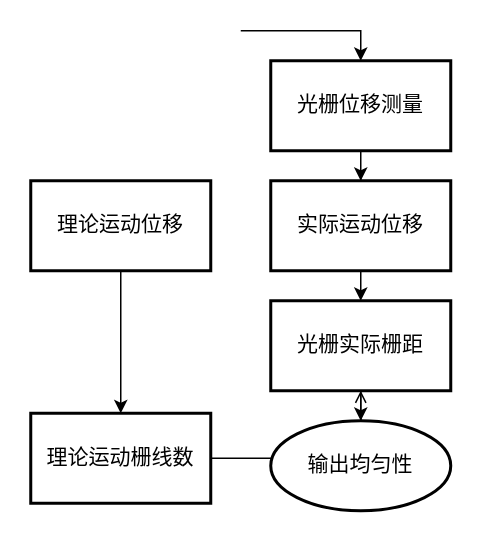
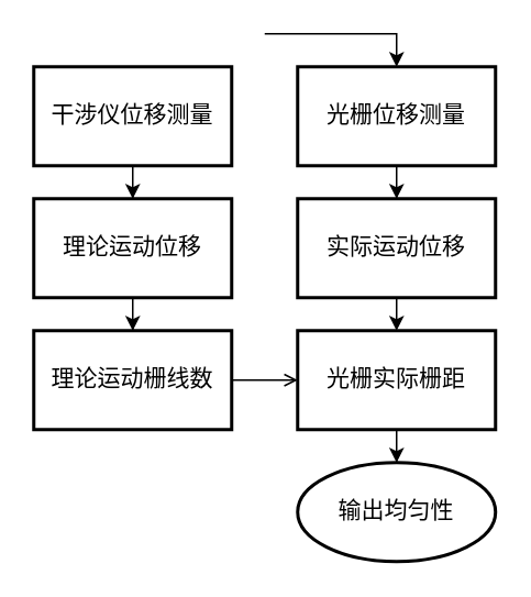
  <mxCell id="0" />
  <mxCell id="1" parent="0" />
+ <mxCell id="2" value="" style="edgeStyle=orthogonalEdgeStyle;rounded=0;orthogonalLoop=1;jettySize=auto;html=1;fontFamily=Times New Roman;fontSize=14;fontStyle=1" parent="1" source="3" target="7" edge="1"><mxGeometry relative="1" as="geometry" /></mxCell>
+ <mxCell id="3" value="&lt;span style=&quot;font-weight: normal;&quot;&gt;干涉仪位移测量&lt;/span&gt;" style="whiteSpace=wrap;html=1;strokeWidth=2;fontFamily=Times New Roman;fontSize=14;fontStyle=1" parent="1" vertex="1"><mxGeometry x="20" y="40" width="120" height="60" as="geometry" /></mxCell>
  <mxCell id="4" value="" style="edgeStyle=orthogonalEdgeStyle;rounded=0;orthogonalLoop=1;jettySize=auto;html=1;fontFamily=Times New Roman;fontSize=14;fontStyle=1" parent="1" source="5" target="8" edge="1"><mxGeometry relative="1" as="geometry" /></mxCell>
  <mxCell id="5" value="&lt;span style=&quot;font-weight: normal;&quot;&gt;光栅位移测量&lt;/span&gt;" style="whiteSpace=wrap;html=1;strokeWidth=2;fontFamily=Times New Roman;fontSize=14;fontStyle=1" parent="1" vertex="1"><mxGeometry x="180" y="40" width="120" height="60" as="geometry" /></mxCell>
  <mxCell id="6" value="" style="edgeStyle=orthogonalEdgeStyle;rounded=0;orthogonalLoop=1;jettySize=auto;html=1;fontFamily=Times New Roman;fontSize=14;fontStyle=1" parent="1" source="7" target="10" edge="1"><mxGeometry relative="1" as="geometry" /></mxCell>
  <mxCell id="7" value="&lt;span style=&quot;font-weight: normal;&quot;&gt;理论运动位移&lt;/span&gt;" style="whiteSpace=wrap;html=1;strokeWidth=2;fontFamily=Times New Roman;fontSize=14;fontStyle=1" parent="1" vertex="1"><mxGeometry x="20" y="120" width="120" height="60" as="geometry" /></mxCell>
  <mxCell id="8" value="&lt;span style=&quot;font-weight: normal;&quot;&gt;实际运动位移&lt;/span&gt;" style="whiteSpace=wrap;html=1;strokeWidth=2;fontFamily=Times New Roman;fontSize=14;fontStyle=1" parent="1" vertex="1"><mxGeometry x="180" y="120" width="120" height="60" as="geometry" /></mxCell>
  <mxCell id="9" value="" style="edgeStyle=orthogonalEdgeStyle;rounded=0;orthogonalLoop=1;jettySize=auto;html=1;fontFamily=Times New Roman;fontSize=14;fontStyle=1;endArrow=open;" parent="1" source="10" target="12" edge="1"><mxGeometry relative="1" as="geometry" /></mxCell>
- <mxCell id="10" value="&lt;span style=&quot;font-weight: normal;&quot;&gt;理论运动栅线数&lt;/span&gt;" style="whiteSpace=wrap;html=1;strokeWidth=2;fontFamily=Times New Roman;fontSize=14;fontStyle=1" parent="1" vertex="1"><mxGeometry x="20" y="275" width="120" height="60" as="geometry" /></mxCell>
+ <mxCell id="10" value="&lt;span style=&quot;font-weight: normal;&quot;&gt;理论运动栅线数&lt;/span&gt;" style="whiteSpace=wrap;html=1;strokeWidth=2;fontFamily=Times New Roman;fontSize=14;fontStyle=1" parent="1" vertex="1"><mxGeometry x="20" y="200" width="120" height="60" as="geometry" /></mxCell>
  <mxCell id="11" value="" style="edgeStyle=orthogonalEdgeStyle;rounded=0;orthogonalLoop=1;jettySize=auto;html=1;fontFamily=Times New Roman;fontSize=14;fontStyle=1" parent="1" source="12" target="14" edge="1"><mxGeometry relative="1" as="geometry" /></mxCell>
  <mxCell id="12" value="&lt;span style=&quot;font-weight: normal;&quot;&gt;光栅实际栅距&lt;/span&gt;" style="whiteSpace=wrap;html=1;strokeWidth=2;fontFamily=Times New Roman;fontSize=14;fontStyle=1" parent="1" vertex="1"><mxGeometry x="180" y="200" width="120" height="60" as="geometry" /></mxCell>
  <mxCell id="13" value="" style="endArrow=classic;html=1;rounded=0;exitX=0.5;exitY=1;exitDx=0;exitDy=0;entryX=0.5;entryY=0;entryDx=0;entryDy=0;fontFamily=Times New Roman;fontSize=14;fontStyle=1" parent="1" source="8" target="12" edge="1"><mxGeometry width="50" height="50" relative="1" as="geometry"><mxPoint x="170" y="280" as="sourcePoint" /><mxPoint x="220" y="230" as="targetPoint" /></mxGeometry></mxCell>
  <mxCell id="14" value="&lt;span style=&quot;font-weight: normal;&quot;&gt;输出均匀性&lt;/span&gt;" style="ellipse;whiteSpace=wrap;html=1;strokeWidth=2;fontFamily=Times New Roman;fontSize=14;fontStyle=1" parent="1" vertex="1"><mxGeometry x="180" y="280" width="120" height="60" as="geometry" /></mxCell>
  <mxCell id="15" value="" style="edgeStyle=elbowEdgeStyle;elbow=horizontal;endArrow=classic;html=1;rounded=0;entryX=0.5;entryY=0;entryDx=0;entryDy=0;fontFamily=Times New Roman;fontSize=14;fontStyle=1" parent="1" target="5" edge="1"><mxGeometry width="50" height="50" relative="1" as="geometry"><mxPoint x="160" y="20" as="sourcePoint" /><mxPoint x="220" y="230" as="targetPoint" /><Array as="points"><mxPoint x="240" y="20" /></Array></mxGeometry></mxCell>
